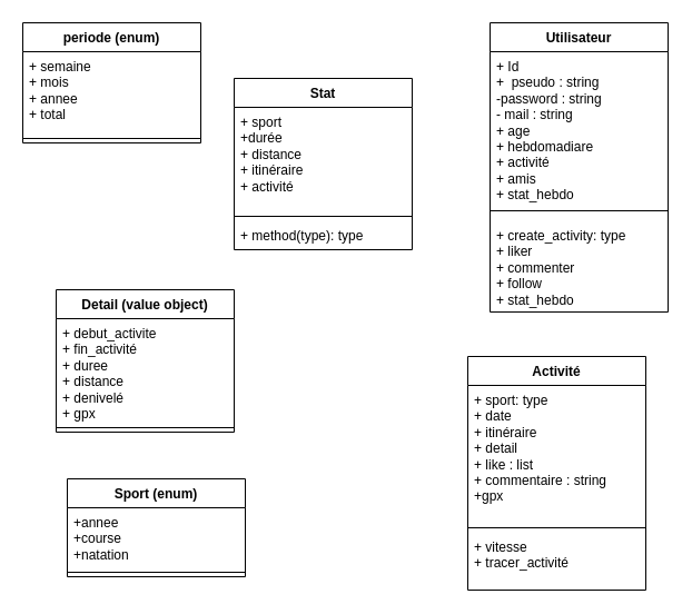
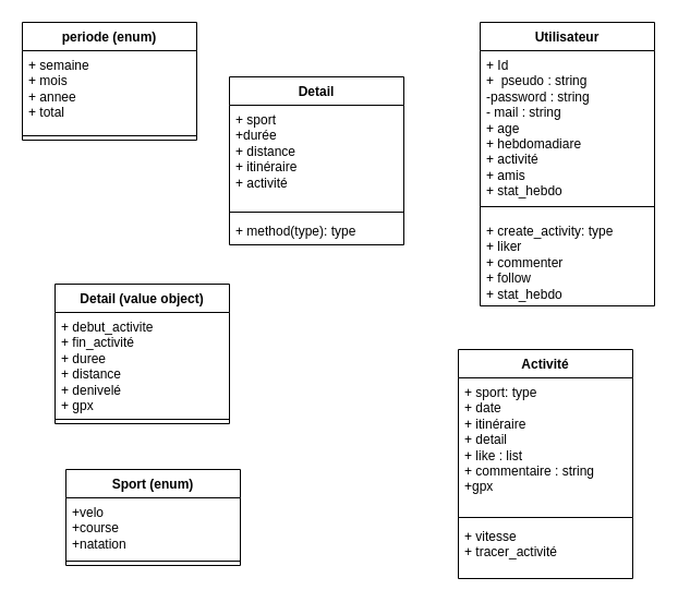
  <mxCell id="0" />
  <mxCell id="1" parent="0" />
  <mxCell id="2" value="Utilisateur" style="swimlane;fontStyle=1;align=center;verticalAlign=top;childLayout=stackLayout;horizontal=1;startSize=26;horizontalStack=0;resizeParent=1;resizeParentMax=0;resizeLast=0;collapsible=1;marginBottom=0;whiteSpace=wrap;html=1;" vertex="1" parent="1"><mxGeometry x="440" y="20" width="160" height="260" as="geometry" /></mxCell>
  <mxCell id="3" value="+ Id&lt;div&gt;+&amp;nbsp; pseudo : string&lt;div&gt;-password : string&lt;/div&gt;&lt;div&gt;- mail : string&lt;/div&gt;&lt;div&gt;+ age&lt;/div&gt;&lt;div&gt;&lt;div&gt;+ hebdomadiare&lt;/div&gt;&lt;div&gt;+ activité&lt;/div&gt;&lt;div&gt;+ amis&lt;/div&gt;&lt;/div&gt;&lt;/div&gt;&lt;div&gt;+ stat_hebdo&lt;/div&gt;" style="text;strokeColor=none;fillColor=none;align=left;verticalAlign=top;spacingLeft=4;spacingRight=4;overflow=hidden;rotatable=0;points=[[0,0.5],[1,0.5]];portConstraint=eastwest;whiteSpace=wrap;html=1;" vertex="1" parent="2"><mxGeometry y="26" width="160" height="134" as="geometry" /></mxCell>
  <mxCell id="4" value="" style="line;strokeWidth=1;fillColor=none;align=left;verticalAlign=middle;spacingTop=-1;spacingLeft=3;spacingRight=3;rotatable=0;labelPosition=right;points=[];portConstraint=eastwest;strokeColor=inherit;" vertex="1" parent="2"><mxGeometry y="160" width="160" height="18" as="geometry" /></mxCell>
  <mxCell id="5" value="+ create_activity: type&lt;div&gt;+ liker&lt;/div&gt;&lt;div&gt;+ commenter&lt;/div&gt;&lt;div&gt;+ follow&lt;/div&gt;&lt;div&gt;+ stat_hebdo&amp;nbsp;&lt;/div&gt;" style="text;strokeColor=none;fillColor=none;align=left;verticalAlign=top;spacingLeft=4;spacingRight=4;overflow=hidden;rotatable=0;points=[[0,0.5],[1,0.5]];portConstraint=eastwest;whiteSpace=wrap;html=1;" vertex="1" parent="2"><mxGeometry y="178" width="160" height="82" as="geometry" /></mxCell>
  <mxCell id="6" value="Activité" style="swimlane;fontStyle=1;align=center;verticalAlign=top;childLayout=stackLayout;horizontal=1;startSize=26;horizontalStack=0;resizeParent=1;resizeParentMax=0;resizeLast=0;collapsible=1;marginBottom=0;whiteSpace=wrap;html=1;" vertex="1" parent="1"><mxGeometry x="420" y="320" width="160" height="210" as="geometry" /></mxCell>
  <mxCell id="7" value="+ sport: type&lt;div&gt;+ date&lt;/div&gt;&lt;div&gt;&lt;span style=&quot;background-color: transparent; color: light-dark(rgb(0, 0, 0), rgb(255, 255, 255));&quot;&gt;+ itinéraire&lt;/span&gt;&lt;/div&gt;&lt;div&gt;&lt;span style=&quot;background-color: transparent; color: light-dark(rgb(0, 0, 0), rgb(255, 255, 255));&quot;&gt;+ detail&lt;/span&gt;&lt;/div&gt;&lt;div&gt;+ like : list&lt;/div&gt;&lt;div&gt;+ commentaire : string&lt;/div&gt;&lt;div&gt;+gpx&lt;/div&gt;" style="text;strokeColor=none;fillColor=none;align=left;verticalAlign=top;spacingLeft=4;spacingRight=4;overflow=hidden;rotatable=0;points=[[0,0.5],[1,0.5]];portConstraint=eastwest;whiteSpace=wrap;html=1;" vertex="1" parent="6"><mxGeometry y="26" width="160" height="124" as="geometry" /></mxCell>
  <mxCell id="8" value="" style="line;strokeWidth=1;fillColor=none;align=left;verticalAlign=middle;spacingTop=-1;spacingLeft=3;spacingRight=3;rotatable=0;labelPosition=right;points=[];portConstraint=eastwest;strokeColor=inherit;" vertex="1" parent="6"><mxGeometry y="150" width="160" height="8" as="geometry" /></mxCell>
  <mxCell id="9" value="+ vitesse&lt;div&gt;+ tracer_activité&lt;/div&gt;" style="text;strokeColor=none;fillColor=none;align=left;verticalAlign=top;spacingLeft=4;spacingRight=4;overflow=hidden;rotatable=0;points=[[0,0.5],[1,0.5]];portConstraint=eastwest;whiteSpace=wrap;html=1;" vertex="1" parent="6"><mxGeometry y="158" width="160" height="52" as="geometry" /></mxCell>
  <mxCell id="10" value="Sport (enum)" style="swimlane;fontStyle=1;align=center;verticalAlign=top;childLayout=stackLayout;horizontal=1;startSize=26;horizontalStack=0;resizeParent=1;resizeParentMax=0;resizeLast=0;collapsible=1;marginBottom=0;whiteSpace=wrap;html=1;" vertex="1" parent="1"><mxGeometry x="60" y="430" width="160" height="88" as="geometry" /></mxCell>
- <mxCell id="11" value="+annee&lt;div&gt;+course&lt;/div&gt;&lt;div&gt;+natation&lt;/div&gt;" style="text;strokeColor=none;fillColor=none;align=left;verticalAlign=top;spacingLeft=4;spacingRight=4;overflow=hidden;rotatable=0;points=[[0,0.5],[1,0.5]];portConstraint=eastwest;whiteSpace=wrap;html=1;" vertex="1" parent="10"><mxGeometry y="26" width="160" height="54" as="geometry" /></mxCell>
+ <mxCell id="11" value="+velo&lt;div&gt;+course&lt;/div&gt;&lt;div&gt;+natation&lt;/div&gt;" style="text;strokeColor=none;fillColor=none;align=left;verticalAlign=top;spacingLeft=4;spacingRight=4;overflow=hidden;rotatable=0;points=[[0,0.5],[1,0.5]];portConstraint=eastwest;whiteSpace=wrap;html=1;" vertex="1" parent="10"><mxGeometry y="26" width="160" height="54" as="geometry" /></mxCell>
  <mxCell id="12" value="" style="line;strokeWidth=1;fillColor=none;align=left;verticalAlign=middle;spacingTop=-1;spacingLeft=3;spacingRight=3;rotatable=0;labelPosition=right;points=[];portConstraint=eastwest;strokeColor=inherit;" vertex="1" parent="10"><mxGeometry y="80" width="160" height="8" as="geometry" /></mxCell>
  <mxCell id="13" value="Detail (value object)" style="swimlane;fontStyle=1;align=center;verticalAlign=top;childLayout=stackLayout;horizontal=1;startSize=26;horizontalStack=0;resizeParent=1;resizeParentMax=0;resizeLast=0;collapsible=1;marginBottom=0;whiteSpace=wrap;html=1;" vertex="1" parent="1"><mxGeometry x="50" y="260" width="160" height="128" as="geometry" /></mxCell>
  <mxCell id="14" value="&lt;div&gt;+ debut_activite&lt;/div&gt;&lt;div&gt;+ fin_activité&lt;/div&gt;+ duree&lt;div&gt;+ distance&lt;/div&gt;&lt;div&gt;+ denivelé&lt;/div&gt;&lt;div&gt;+ gpx&lt;/div&gt;" style="text;strokeColor=none;fillColor=none;align=left;verticalAlign=top;spacingLeft=4;spacingRight=4;overflow=hidden;rotatable=0;points=[[0,0.5],[1,0.5]];portConstraint=eastwest;whiteSpace=wrap;html=1;" vertex="1" parent="13"><mxGeometry y="26" width="160" height="94" as="geometry" /></mxCell>
  <mxCell id="15" value="" style="line;strokeWidth=1;fillColor=none;align=left;verticalAlign=middle;spacingTop=-1;spacingLeft=3;spacingRight=3;rotatable=0;labelPosition=right;points=[];portConstraint=eastwest;strokeColor=inherit;" vertex="1" parent="13"><mxGeometry y="120" width="160" height="8" as="geometry" /></mxCell>
- <mxCell id="16" value="Stat" style="swimlane;fontStyle=1;align=center;verticalAlign=top;childLayout=stackLayout;horizontal=1;startSize=26;horizontalStack=0;resizeParent=1;resizeParentMax=0;resizeLast=0;collapsible=1;marginBottom=0;whiteSpace=wrap;html=1;" vertex="1" parent="1"><mxGeometry x="210" y="70" width="160" height="154" as="geometry" /></mxCell>
+ <mxCell id="16" value="Detail" style="swimlane;fontStyle=1;align=center;verticalAlign=top;childLayout=stackLayout;horizontal=1;startSize=26;horizontalStack=0;resizeParent=1;resizeParentMax=0;resizeLast=0;collapsible=1;marginBottom=0;whiteSpace=wrap;html=1;" vertex="1" parent="1"><mxGeometry x="210" y="70" width="160" height="154" as="geometry" /></mxCell>
  <mxCell id="17" value="+ sport&lt;div&gt;+durée&lt;/div&gt;&lt;div&gt;+ distance&lt;/div&gt;&lt;div&gt;+ itinéraire&lt;/div&gt;&lt;div&gt;+ activité&lt;/div&gt;" style="text;strokeColor=none;fillColor=none;align=left;verticalAlign=top;spacingLeft=4;spacingRight=4;overflow=hidden;rotatable=0;points=[[0,0.5],[1,0.5]];portConstraint=eastwest;whiteSpace=wrap;html=1;" vertex="1" parent="16"><mxGeometry y="26" width="160" height="94" as="geometry" /></mxCell>
  <mxCell id="18" value="" style="line;strokeWidth=1;fillColor=none;align=left;verticalAlign=middle;spacingTop=-1;spacingLeft=3;spacingRight=3;rotatable=0;labelPosition=right;points=[];portConstraint=eastwest;strokeColor=inherit;" vertex="1" parent="16"><mxGeometry y="120" width="160" height="8" as="geometry" /></mxCell>
  <mxCell id="19" value="+ method(type): type" style="text;strokeColor=none;fillColor=none;align=left;verticalAlign=top;spacingLeft=4;spacingRight=4;overflow=hidden;rotatable=0;points=[[0,0.5],[1,0.5]];portConstraint=eastwest;whiteSpace=wrap;html=1;" vertex="1" parent="16"><mxGeometry y="128" width="160" height="26" as="geometry" /></mxCell>
  <mxCell id="20" value="periode (enum)" style="swimlane;fontStyle=1;align=center;verticalAlign=top;childLayout=stackLayout;horizontal=1;startSize=26;horizontalStack=0;resizeParent=1;resizeParentMax=0;resizeLast=0;collapsible=1;marginBottom=0;whiteSpace=wrap;html=1;" vertex="1" parent="1"><mxGeometry x="20" y="20" width="160" height="108" as="geometry" /></mxCell>
  <mxCell id="21" value="+ semaine&lt;div&gt;+ mois&amp;nbsp;&lt;/div&gt;&lt;div&gt;+ annee&lt;/div&gt;&lt;div&gt;+ total&lt;/div&gt;" style="text;strokeColor=none;fillColor=none;align=left;verticalAlign=top;spacingLeft=4;spacingRight=4;overflow=hidden;rotatable=0;points=[[0,0.5],[1,0.5]];portConstraint=eastwest;whiteSpace=wrap;html=1;" vertex="1" parent="20"><mxGeometry y="26" width="160" height="74" as="geometry" /></mxCell>
  <mxCell id="22" value="" style="line;strokeWidth=1;fillColor=none;align=left;verticalAlign=middle;spacingTop=-1;spacingLeft=3;spacingRight=3;rotatable=0;labelPosition=right;points=[];portConstraint=eastwest;strokeColor=inherit;" vertex="1" parent="20"><mxGeometry y="100" width="160" height="8" as="geometry" /></mxCell>
